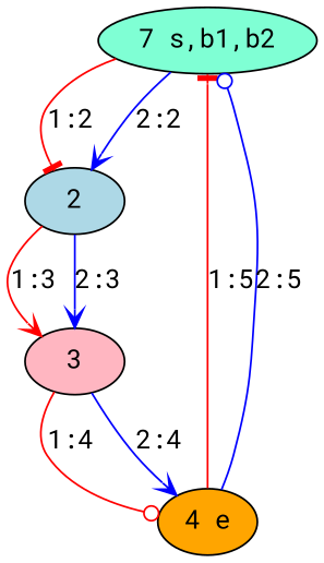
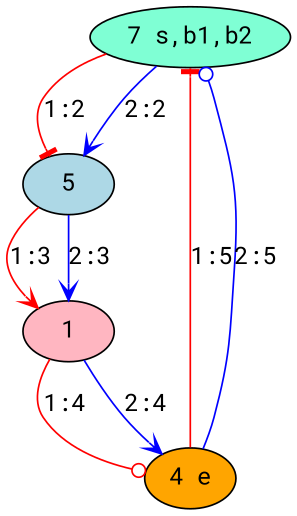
  digraph {
    fontname="Roboto Mono"
    node [fontname="Roboto Mono" style=filled]
    edge [arrowhead=vee color=red fontname="Roboto Mono" weight=2]
    n1 [fillcolor=aquamarine label="7 s,b1,b2"]
-   n2 [fillcolor=lightblue label=2]
-   n3 [fillcolor=lightpink label=3]
+   n2 [fillcolor=lightblue label=5]
+   n3 [fillcolor=lightpink label=1]
    n4 [fillcolor=orange label="4 e"]
    n1 -> n2 [arrowhead=tee label="1:2"]
    n1 -> n2 [color=blue label="2:2"]
    n2 -> n3 [label="1:3" weight=3]
    n2 -> n3 [color=blue label="2:3" weight=3]
    n3 -> n4 [arrowhead=odot label="1:4" weight=4]
    n3 -> n4 [color=blue label="2:4" weight=4]
    n4 -> n1 [arrowhead=tee label="1:5" weight=5]
    n4 -> n1 [arrowhead=odot color=blue label="2:5" weight=5]
  }
